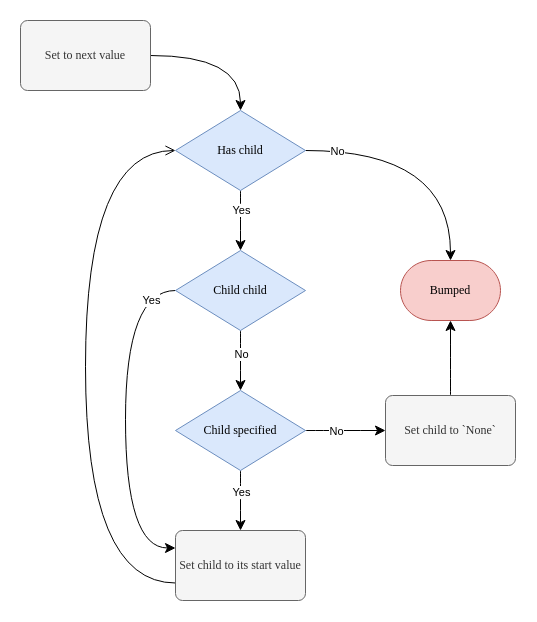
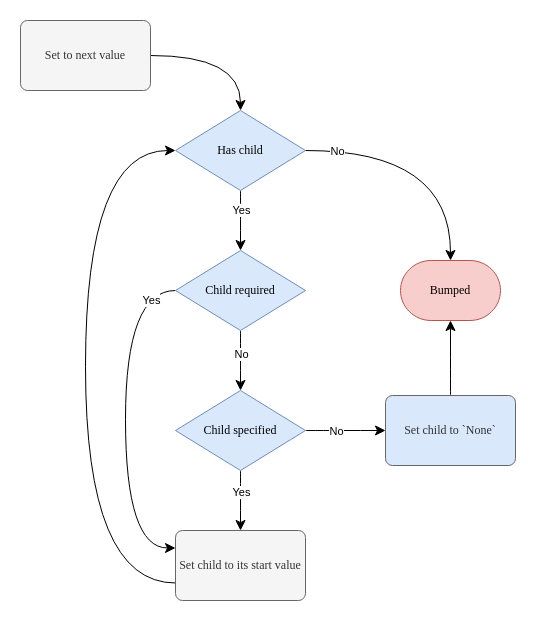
  <mxCell id="0" />
  <mxCell id="1" parent="0" />
  <mxCell id="2" value="" style="edgeStyle=orthogonalEdgeStyle;orthogonalLoop=1;jettySize=auto;html=1;curved=1;endSize=8;startSize=8;" edge="1" parent="1" source="3" target="8"><mxGeometry relative="1" as="geometry" /></mxCell>
  <mxCell id="3" value="Set to next value" style="rounded=1;whiteSpace=wrap;html=1;absoluteArcSize=1;arcSize=14;strokeWidth=1;fillColor=#f5f5f5;strokeColor=#666666;fontColor=#333333;spacing=5;fontFamily=Verdana;" vertex="1" parent="1"><mxGeometry x="20" y="20" width="130" height="70" as="geometry" /></mxCell>
  <mxCell id="4" value="" style="edgeStyle=orthogonalEdgeStyle;orthogonalLoop=1;jettySize=auto;html=1;curved=1;endSize=8;startSize=8;" edge="1" parent="1" source="8" target="13"><mxGeometry relative="1" as="geometry" /></mxCell>
  <mxCell id="5" value="Yes" style="edgeLabel;html=1;align=center;verticalAlign=middle;resizable=0;points=[];" vertex="1" connectable="0" parent="4"><mxGeometry x="-0.295" y="1" relative="1" as="geometry"><mxPoint x="-1" y="-1.14" as="offset" /></mxGeometry></mxCell>
  <mxCell id="6" style="edgeStyle=orthogonalEdgeStyle;orthogonalLoop=1;jettySize=auto;html=1;exitX=1;exitY=0.5;exitDx=0;exitDy=0;exitPerimeter=0;entryX=0.5;entryY=0;entryDx=0;entryDy=0;entryPerimeter=0;curved=1;endSize=8;startSize=8;" edge="1" parent="1" source="8" target="21"><mxGeometry relative="1" as="geometry"><mxPoint x="385" y="200" as="targetPoint" /></mxGeometry></mxCell>
  <mxCell id="7" value="No" style="edgeLabel;html=1;align=center;verticalAlign=middle;resizable=0;points=[];" vertex="1" connectable="0" parent="6"><mxGeometry x="-0.753" relative="1" as="geometry"><mxPoint as="offset" /></mxGeometry></mxCell>
  <mxCell id="8" value="Has child" style="strokeWidth=1;html=1;shape=mxgraph.flowchart.decision;whiteSpace=wrap;spacing=20;fillColor=#dae8fc;strokeColor=#6c8ebf;fontFamily=Verdana;" vertex="1" parent="1"><mxGeometry x="175" y="110" width="130" height="80" as="geometry" /></mxCell>
  <mxCell id="9" value="" style="edgeStyle=orthogonalEdgeStyle;orthogonalLoop=1;jettySize=auto;html=1;curved=1;endSize=8;startSize=8;" edge="1" parent="1" source="13" target="18"><mxGeometry relative="1" as="geometry" /></mxCell>
  <mxCell id="10" value="No" style="edgeLabel;html=1;align=center;verticalAlign=middle;resizable=0;points=[];" vertex="1" connectable="0" parent="9"><mxGeometry x="-0.244" relative="1" as="geometry"><mxPoint as="offset" /></mxGeometry></mxCell>
  <mxCell id="11" style="edgeStyle=orthogonalEdgeStyle;orthogonalLoop=1;jettySize=auto;html=1;exitX=0;exitY=0.5;exitDx=0;exitDy=0;exitPerimeter=0;entryX=0;entryY=0.25;entryDx=0;entryDy=0;curved=1;endSize=8;startSize=8;" edge="1" parent="1" source="13" target="20"><mxGeometry relative="1" as="geometry"><Array as="points"><mxPoint x="125" y="290" /><mxPoint x="125" y="548" /></Array></mxGeometry></mxCell>
  <mxCell id="12" value="Yes" style="edgeLabel;html=1;align=center;verticalAlign=middle;resizable=0;points=[];" vertex="1" connectable="0" parent="11"><mxGeometry x="-0.844" relative="1" as="geometry"><mxPoint x="3" y="9.98" as="offset" /></mxGeometry></mxCell>
- <mxCell id="13" value="Child child" style="strokeWidth=1;html=1;shape=mxgraph.flowchart.decision;whiteSpace=wrap;spacing=20;fillColor=#dae8fc;strokeColor=#6c8ebf;fontFamily=Verdana;" vertex="1" parent="1"><mxGeometry x="175" y="250" width="130" height="80" as="geometry" /></mxCell>
+ <mxCell id="13" value="Child required" style="strokeWidth=1;html=1;shape=mxgraph.flowchart.decision;whiteSpace=wrap;spacing=20;fillColor=#dae8fc;strokeColor=#6c8ebf;fontFamily=Verdana;" vertex="1" parent="1"><mxGeometry x="175" y="250" width="130" height="80" as="geometry" /></mxCell>
  <mxCell id="14" value="" style="edgeStyle=orthogonalEdgeStyle;orthogonalLoop=1;jettySize=auto;html=1;curved=1;endSize=8;startSize=8;" edge="1" parent="1" source="18" target="23"><mxGeometry relative="1" as="geometry" /></mxCell>
  <mxCell id="15" value="No" style="edgeLabel;html=1;align=center;verticalAlign=middle;resizable=0;points=[];" vertex="1" connectable="0" parent="14"><mxGeometry x="-0.63" relative="1" as="geometry"><mxPoint x="15.14" as="offset" /></mxGeometry></mxCell>
  <mxCell id="16" value="" style="edgeStyle=orthogonalEdgeStyle;orthogonalLoop=1;jettySize=auto;html=1;curved=1;endSize=8;startSize=8;" edge="1" parent="1" source="18" target="20"><mxGeometry relative="1" as="geometry" /></mxCell>
  <mxCell id="17" value="Yes" style="edgeLabel;html=1;align=center;verticalAlign=middle;resizable=0;points=[];" vertex="1" connectable="0" parent="16"><mxGeometry x="-0.302" relative="1" as="geometry"><mxPoint as="offset" /></mxGeometry></mxCell>
  <mxCell id="18" value="Child specified" style="strokeWidth=1;html=1;shape=mxgraph.flowchart.decision;whiteSpace=wrap;spacing=20;fillColor=#dae8fc;strokeColor=#6c8ebf;fontFamily=Verdana;" vertex="1" parent="1"><mxGeometry x="175" y="390" width="130" height="80" as="geometry" /></mxCell>
- <mxCell id="19" style="edgeStyle=orthogonalEdgeStyle;orthogonalLoop=1;jettySize=auto;html=1;exitX=0;exitY=0.75;exitDx=0;exitDy=0;entryX=0;entryY=0.5;entryDx=0;entryDy=0;entryPerimeter=0;curved=1;endSize=8;startSize=8;endArrow=open;" edge="1" parent="1" source="20" target="8"><mxGeometry relative="1" as="geometry"><Array as="points"><mxPoint x="85" y="582" /><mxPoint x="85" y="150" /></Array></mxGeometry></mxCell>
+ <mxCell id="19" style="edgeStyle=orthogonalEdgeStyle;orthogonalLoop=1;jettySize=auto;html=1;exitX=0;exitY=0.75;exitDx=0;exitDy=0;entryX=0;entryY=0.5;entryDx=0;entryDy=0;entryPerimeter=0;curved=1;endSize=8;startSize=8;" edge="1" parent="1" source="20" target="8"><mxGeometry relative="1" as="geometry"><Array as="points"><mxPoint x="85" y="582" /><mxPoint x="85" y="150" /></Array></mxGeometry></mxCell>
  <mxCell id="20" value="Set child to its start value" style="rounded=1;whiteSpace=wrap;html=1;absoluteArcSize=1;arcSize=14;strokeWidth=1;fillColor=#f5f5f5;strokeColor=#666666;fontColor=#333333;spacing=5;fontFamily=Verdana;" vertex="1" parent="1"><mxGeometry x="175" y="530" width="130" height="70" as="geometry" /></mxCell>
  <mxCell id="21" value="Bumped" style="strokeWidth=1;html=1;shape=mxgraph.flowchart.terminator;whiteSpace=wrap;fontFamily=Verdana;fontSize=12;fillColor=#f8cecc;strokeColor=#b85450;" vertex="1" parent="1"><mxGeometry x="400" y="260" width="100" height="60" as="geometry" /></mxCell>
  <mxCell id="22" value="" style="edgeStyle=orthogonalEdgeStyle;orthogonalLoop=1;jettySize=auto;html=1;curved=1;endSize=8;startSize=8;" edge="1" parent="1" source="23" target="21"><mxGeometry relative="1" as="geometry" /></mxCell>
- <mxCell id="23" value="Set child to `None`" style="rounded=1;whiteSpace=wrap;html=1;absoluteArcSize=1;arcSize=14;strokeWidth=1;fillColor=#f5f5f5;strokeColor=#666666;fontColor=#333333;spacing=5;fontFamily=Verdana;" vertex="1" parent="1"><mxGeometry x="385" y="395" width="130" height="70" as="geometry" /></mxCell>
+ <mxCell id="23" value="Set child to `None`" style="rounded=1;whiteSpace=wrap;html=1;absoluteArcSize=1;arcSize=14;strokeWidth=1;fillColor=#dae8fc;strokeColor=#666666;fontColor=#333333;spacing=5;fontFamily=Verdana;" vertex="1" parent="1"><mxGeometry x="385" y="395" width="130" height="70" as="geometry" /></mxCell>
